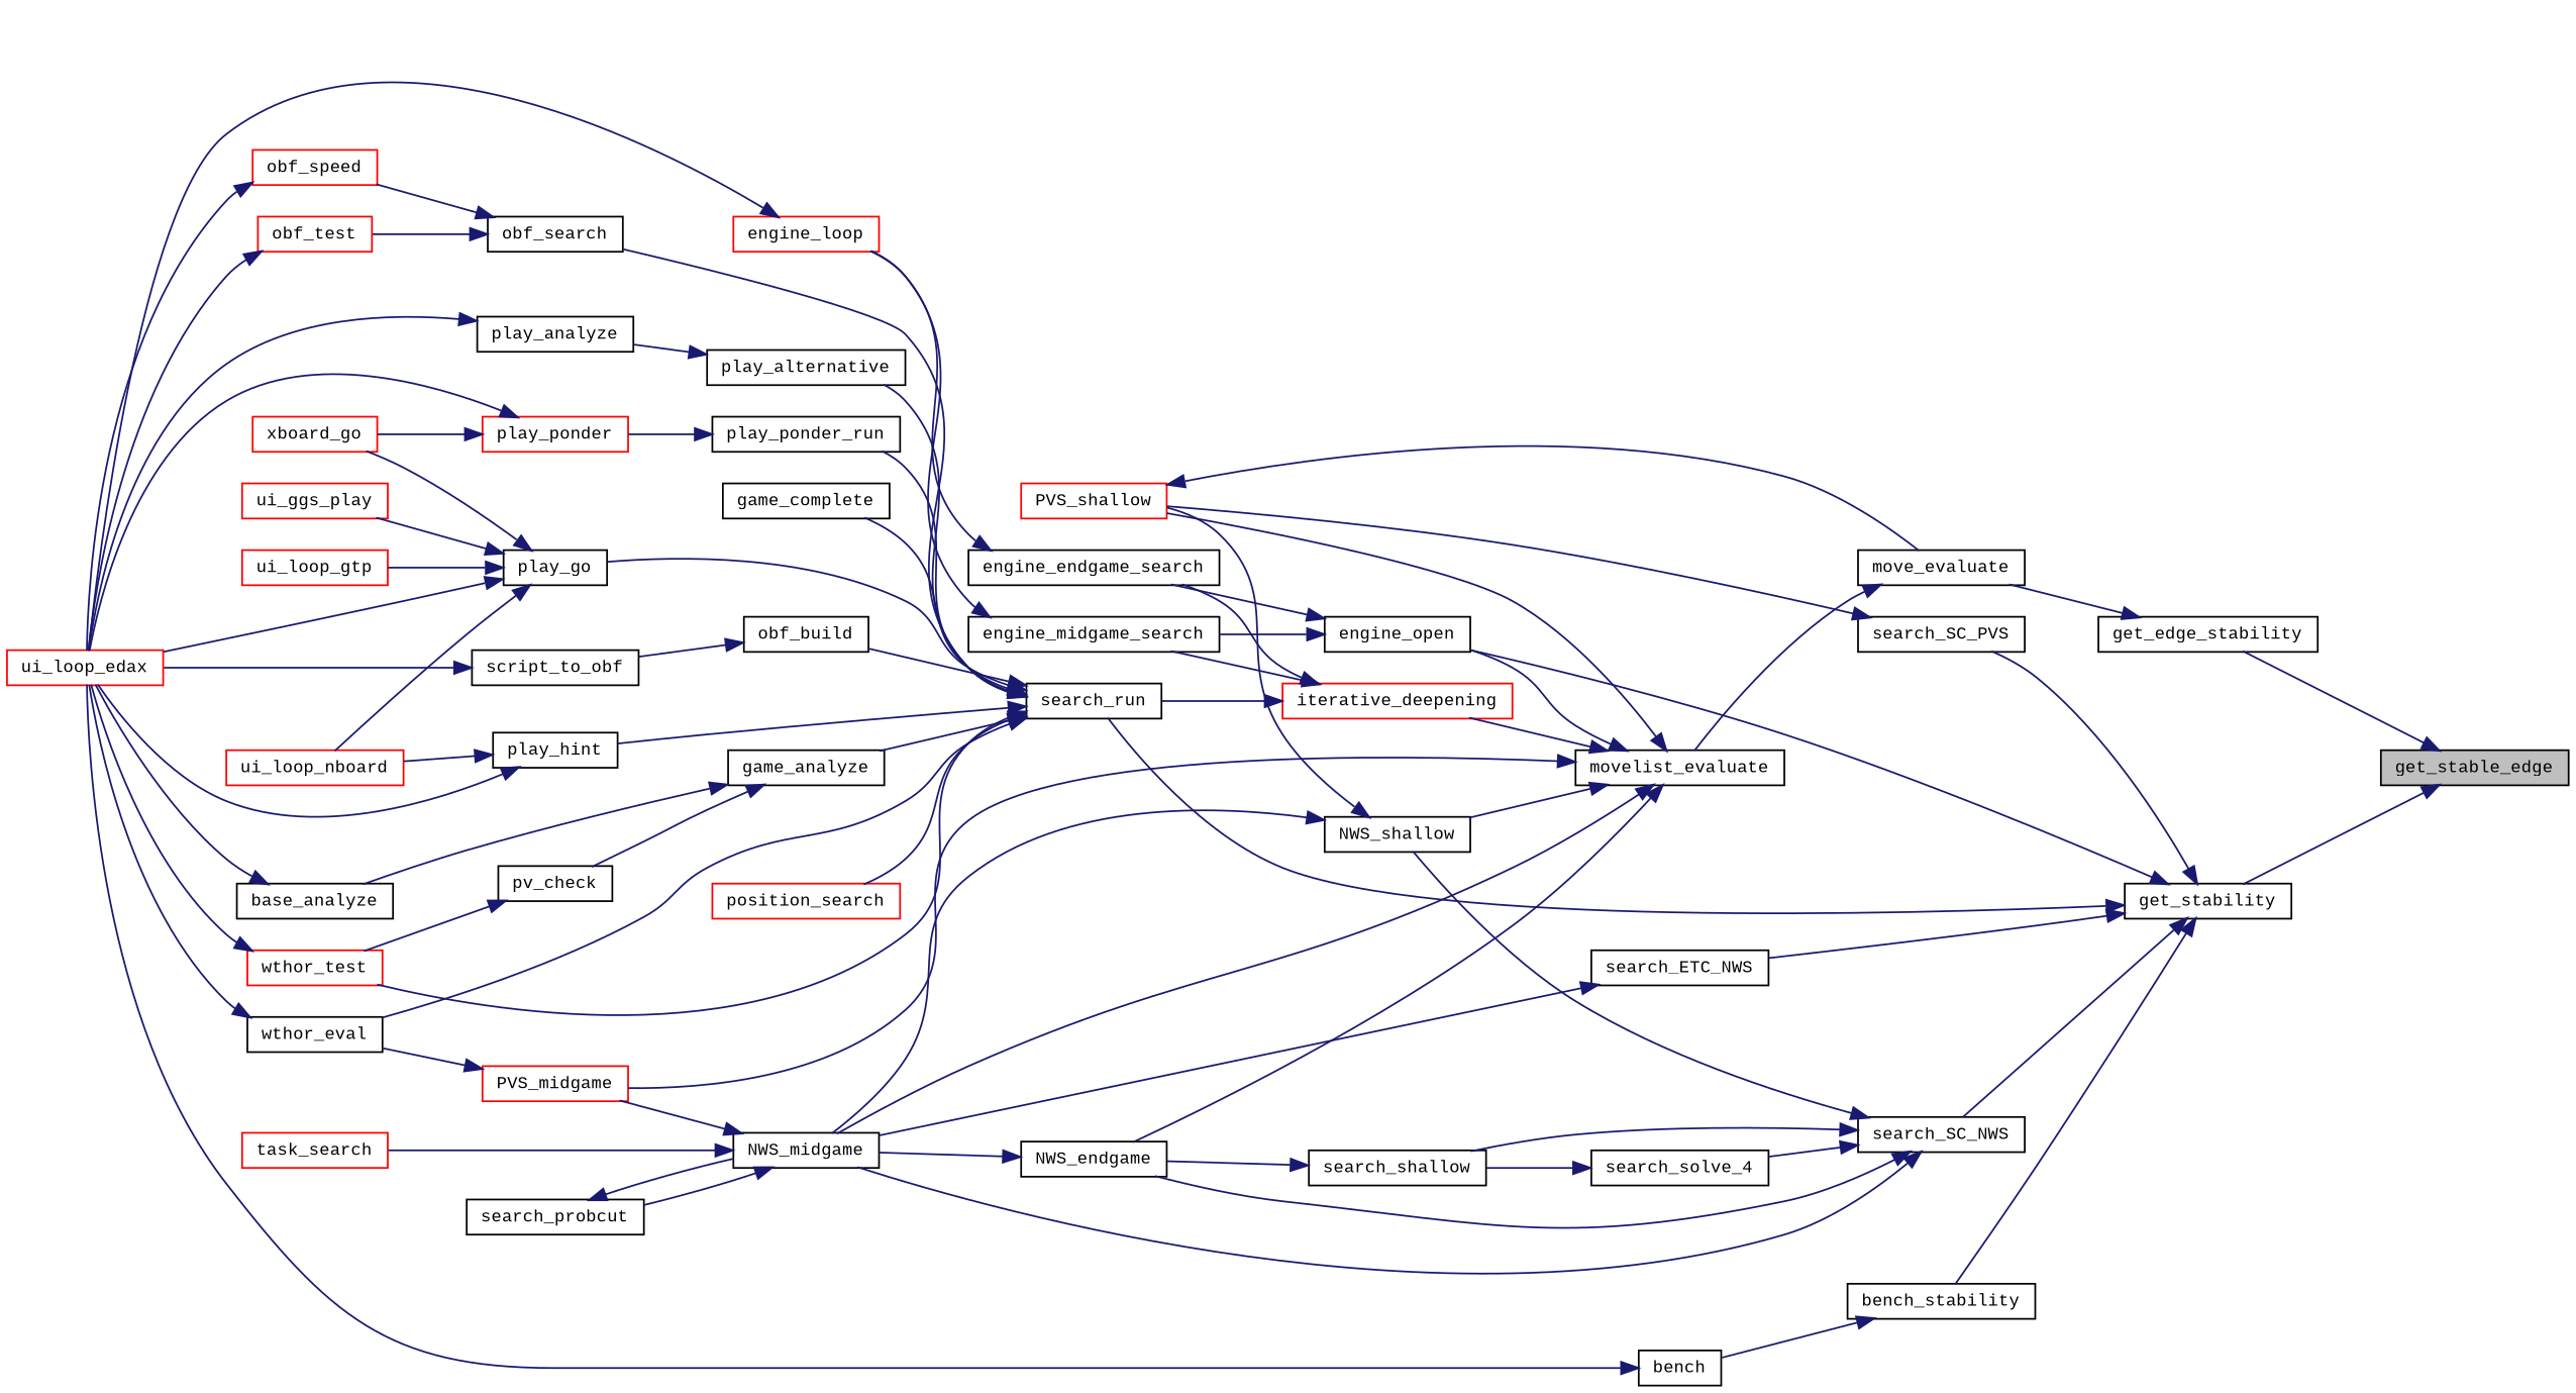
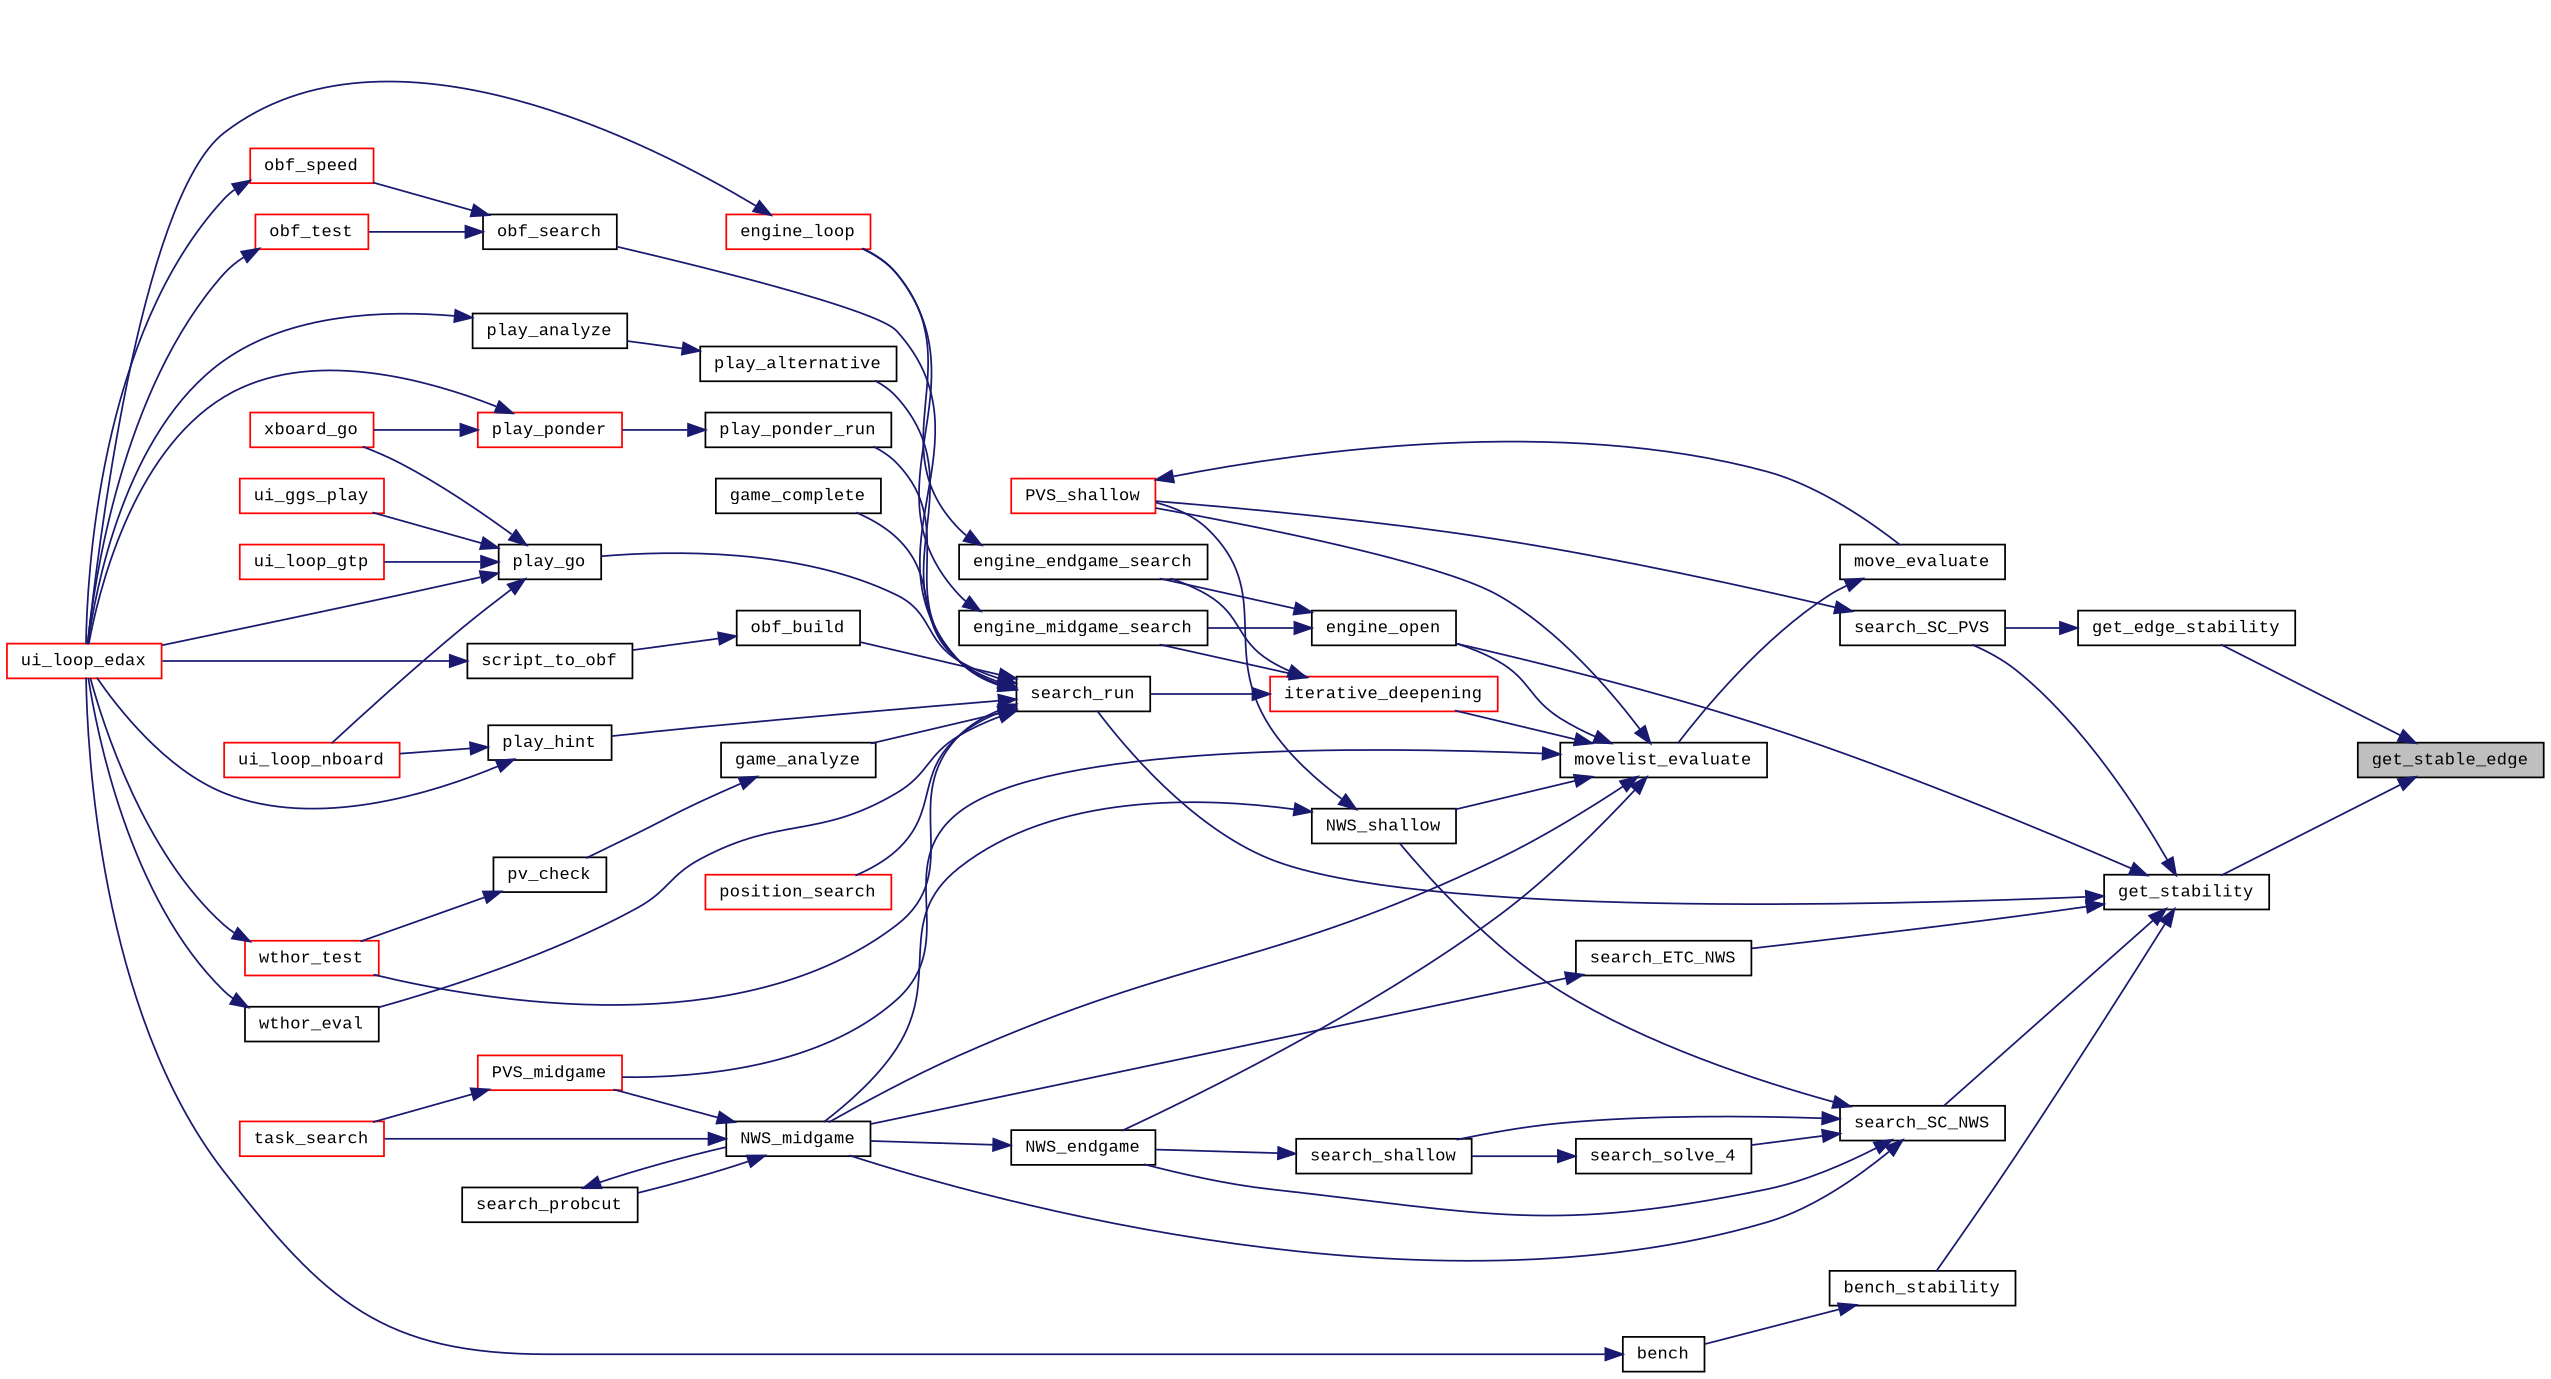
  digraph {
    fontname="Liberation Mono"
    rankdir=RL
    node [color=black fontname="Liberation Mono" fontsize=10 shape=record]
    edge [color=midnightblue dir=back fontname="Liberation Mono" fontsize=10 labelfontname=FreeSans labelfontsize=10 style=solid]
    n1 [fillcolor=grey75 fontcolor=black height=0.2 label=get_stable_edge style=filled width=0.4]
    n2 [height=0.2 label=get_edge_stability width=0.4]
    n3 [height=0.2 label=get_stability width=0.4]
    n4 [height=0.2 label=move_evaluate width=0.4]
    n5 [height=0.2 label=engine_open width=0.4]
    n6 [height=0.2 label=search_run width=0.4]
    n7 [height=0.2 label=bench_stability width=0.4]
    n8 [height=0.2 label=search_ETC_NWS width=0.4]
    n9 [height=0.2 label=search_SC_NWS width=0.4]
    n10 [height=0.2 label=search_SC_PVS width=0.4]
    n11 [height=0.2 label=movelist_evaluate width=0.4]
    n12 [color=red height=0.2 label=iterative_deepening width=0.4]
    n13 [height=0.2 label=NWS_endgame width=0.4]
    n14 [height=0.2 label=NWS_midgame width=0.4]
    n15 [color=red height=0.2 label=PVS_midgame width=0.4]
    n16 [height=0.2 label=NWS_shallow width=0.4]
    n17 [color=red height=0.2 label=PVS_shallow width=0.4]
    n18 [height=0.2 label=engine_endgame_search width=0.4]
    n19 [height=0.2 label=engine_midgame_search width=0.4]
    n20 [color=red height=0.2 label=task_search width=0.4]
    n21 [height=0.2 label=search_probcut width=0.4]
    n22 [color=red height=0.2 label=engine_loop width=0.4]
    n23 [color=red height=0.2 label=ui_loop_edax width=0.4]
    n24 [height=0.2 label=game_analyze width=0.4]
    n25 [color=red height=0.2 label=wthor_test width=0.4]
    n26 [height=0.2 label=game_complete width=0.4]
    n27 [height=0.2 label=obf_build width=0.4]
    n28 [height=0.2 label=obf_search width=0.4]
    n29 [height=0.2 label=play_alternative width=0.4]
    n30 [height=0.2 label=play_go width=0.4]
    n31 [height=0.2 label=play_hint width=0.4]
    n32 [height=0.2 label=play_ponder_run width=0.4]
    n33 [color=red height=0.2 label=position_search width=0.4]
    n34 [height=0.2 label=wthor_eval width=0.4]
-   n35 [height=0.2 label=base_analyze width=0.4]
    n36 [height=0.2 label=pv_check width=0.4]
    n37 [height=0.2 label=script_to_obf width=0.4]
    n38 [color=red height=0.2 label=obf_speed width=0.4]
    n39 [color=red height=0.2 label=obf_test width=0.4]
    n40 [height=0.2 label=play_analyze width=0.4]
    n41 [color=red height=0.2 label=ui_ggs_play width=0.4]
    n42 [color=red height=0.2 label=ui_loop_gtp width=0.4]
    n43 [color=red height=0.2 label=ui_loop_nboard width=0.4]
    n44 [color=red height=0.2 label=xboard_go width=0.4]
    n45 [color=red height=0.2 label=play_ponder width=0.4]
    n46 [height=0.2 label=bench width=0.4]
    n47 [height=0.2 label=search_shallow width=0.4]
    n48 [height=0.2 label=search_solve_4 width=0.4]
    n1 -> n2
    n1 -> n3
-   n2 -> n4
+   n2 -> n10
    n3 -> n5
    n3 -> n6
    n3 -> n7
    n3 -> n8
    n3 -> n9
    n3 -> n10
    n4 -> n11
    n5 -> n18
    n5 -> n19
    n6 -> n24
    n6 -> n25
    n6 -> n26
    n6 -> n27
    n6 -> n28
    n6 -> n29
    n6 -> n30
    n6 -> n31
    n6 -> n32
    n6 -> n33
    n6 -> n34
    n7 -> n46
    n8 -> n14
    n9 -> n13
    n9 -> n14
    n9 -> n16
    n9 -> n47
    n9 -> n48
    n10 -> n17
    n11 -> n5
    n11 -> n12
    n11 -> n13
    n11 -> n14
    n11 -> n15
    n11 -> n16
    n11 -> n17
    n12 -> n6
    n12 -> n18
    n12 -> n19
    n13 -> n14
    n14 -> n15
    n14 -> n20
    n14 -> n21
-   n15 -> n34
+   n15 -> n20
    n16 -> n14
    n16 -> n17
    n17 -> n4
    n18 -> n22
    n19 -> n22
    n21 -> n14
    n22 -> n23
-   n24 -> n35
    n24 -> n36
    n25 -> n23
    n27 -> n37
    n28 -> n38
    n28 -> n39
    n29 -> n40
    n30 -> n23
    n30 -> n41
    n30 -> n42
    n30 -> n43
    n30 -> n44
    n31 -> n23
    n31 -> n43
    n32 -> n45
    n34 -> n23
-   n35 -> n23
    n36 -> n25
    n37 -> n23
    n38 -> n23
    n39 -> n23
    n40 -> n23
    n45 -> n23
    n45 -> n44
    n46 -> n23
    n47 -> n13
    n48 -> n47
  }
